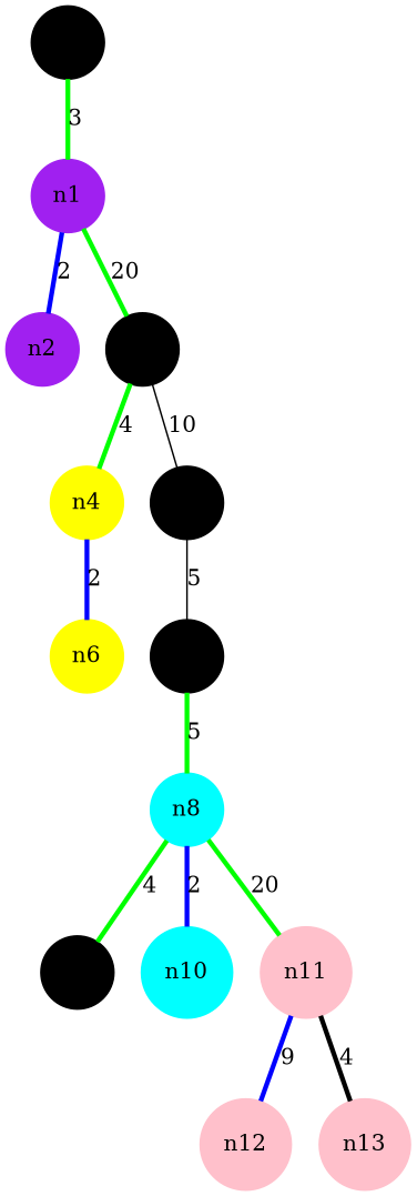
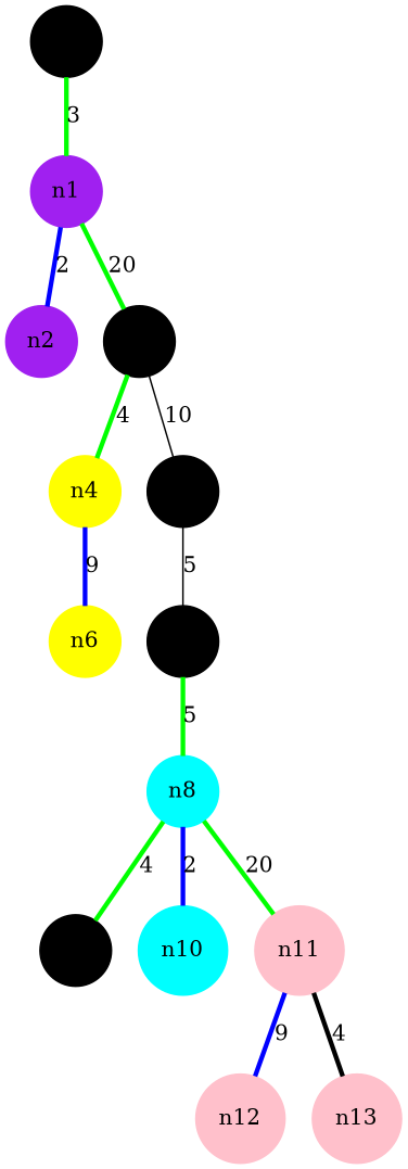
  digraph {
    compound=true
    node [color=black shape=circle style=filled]
    edge [arrowhead=none arrowtail=none color=green dir=both penwidth=3]
    n1 [color=purple]
    n2 [color=purple]
    n3
    n0
    n4 [color=yellow]
    n5
    n6 [color=yellow]
    n7
    n8 [color=cyan]
    n9
    n10 [color=cyan]
    n11 [color=pink]
    n12 [color=pink]
    n13 [color=pink]
    n1 -> n2 [color=blue label=2]
    n1 -> n3 [label=20]
    n3 -> n4 [label=4]
    n3 -> n5 [label=10 color="" penwidth=""]
    n0 -> n1 [label=3]
-   n4 -> n6 [color=blue label=2]
+   n4 -> n6 [color=blue label=9]
    n5 -> n7 [label=5 color="" penwidth=""]
    n7 -> n8 [label=5]
    n8 -> n9 [label=4]
    n8 -> n10 [color=blue label=2]
    n8 -> n11 [label=20]
    n11 -> n12 [color=blue label=9]
    n11 -> n13 [color=black label=4]
  }
